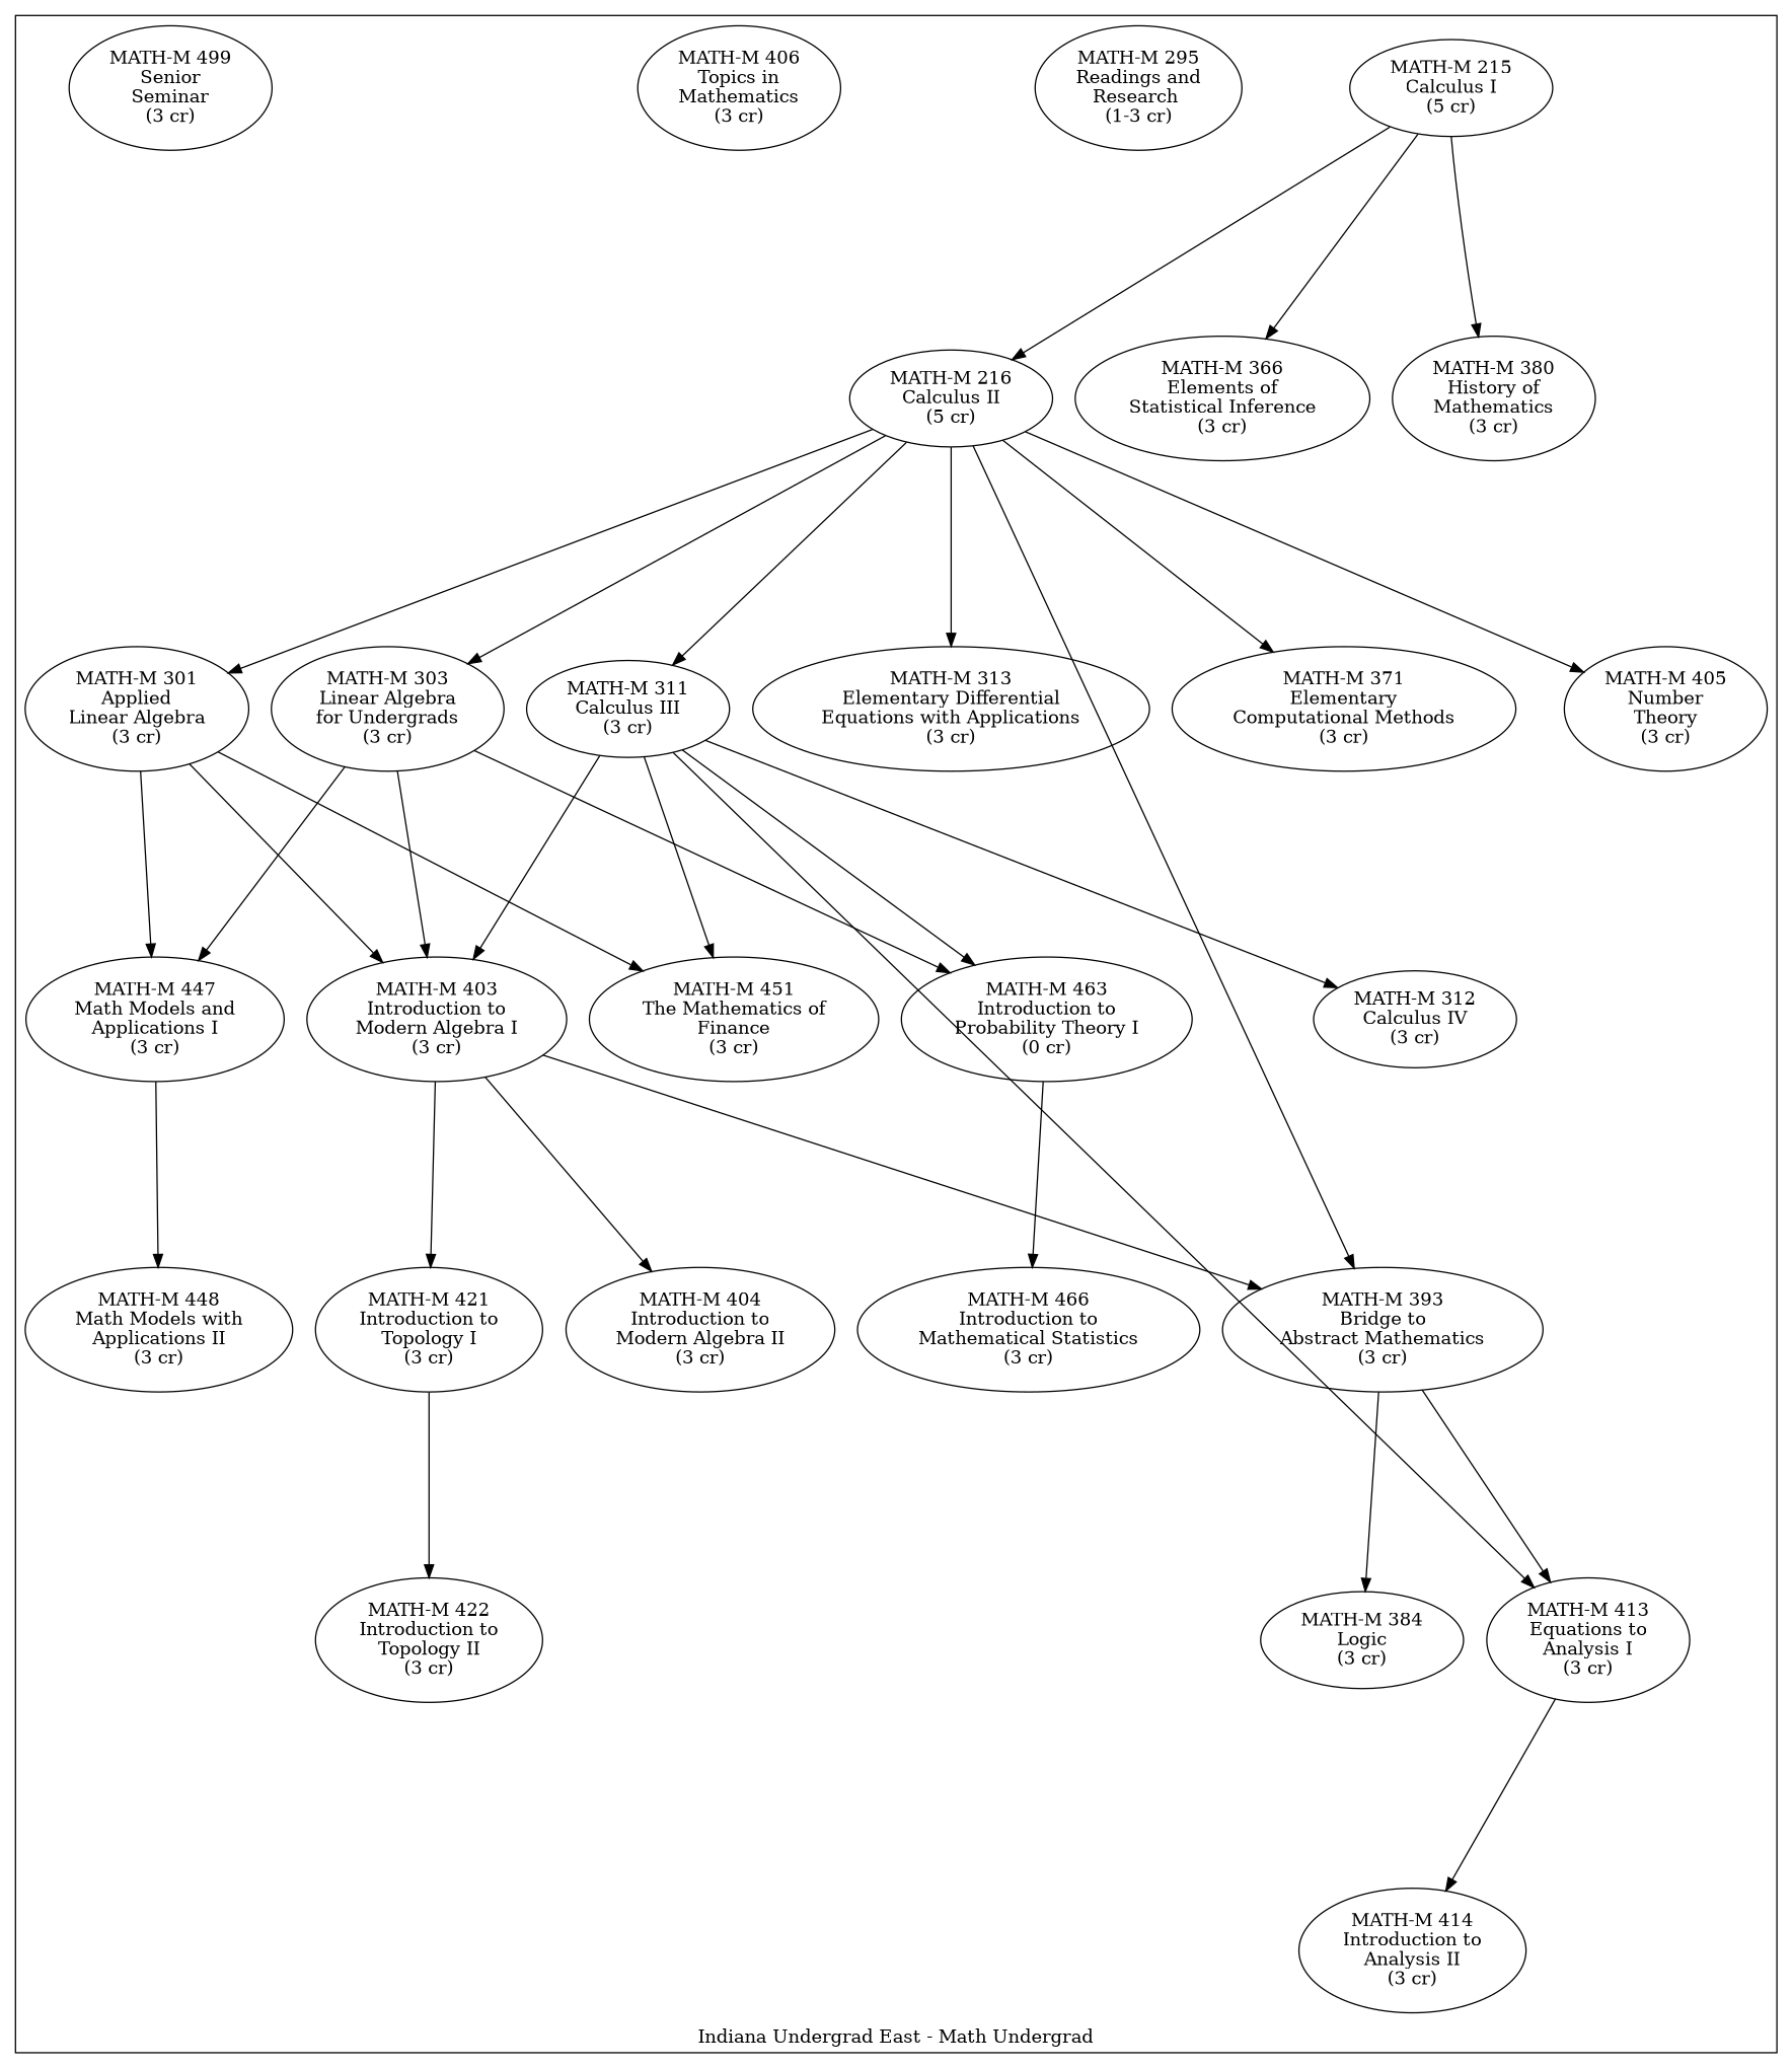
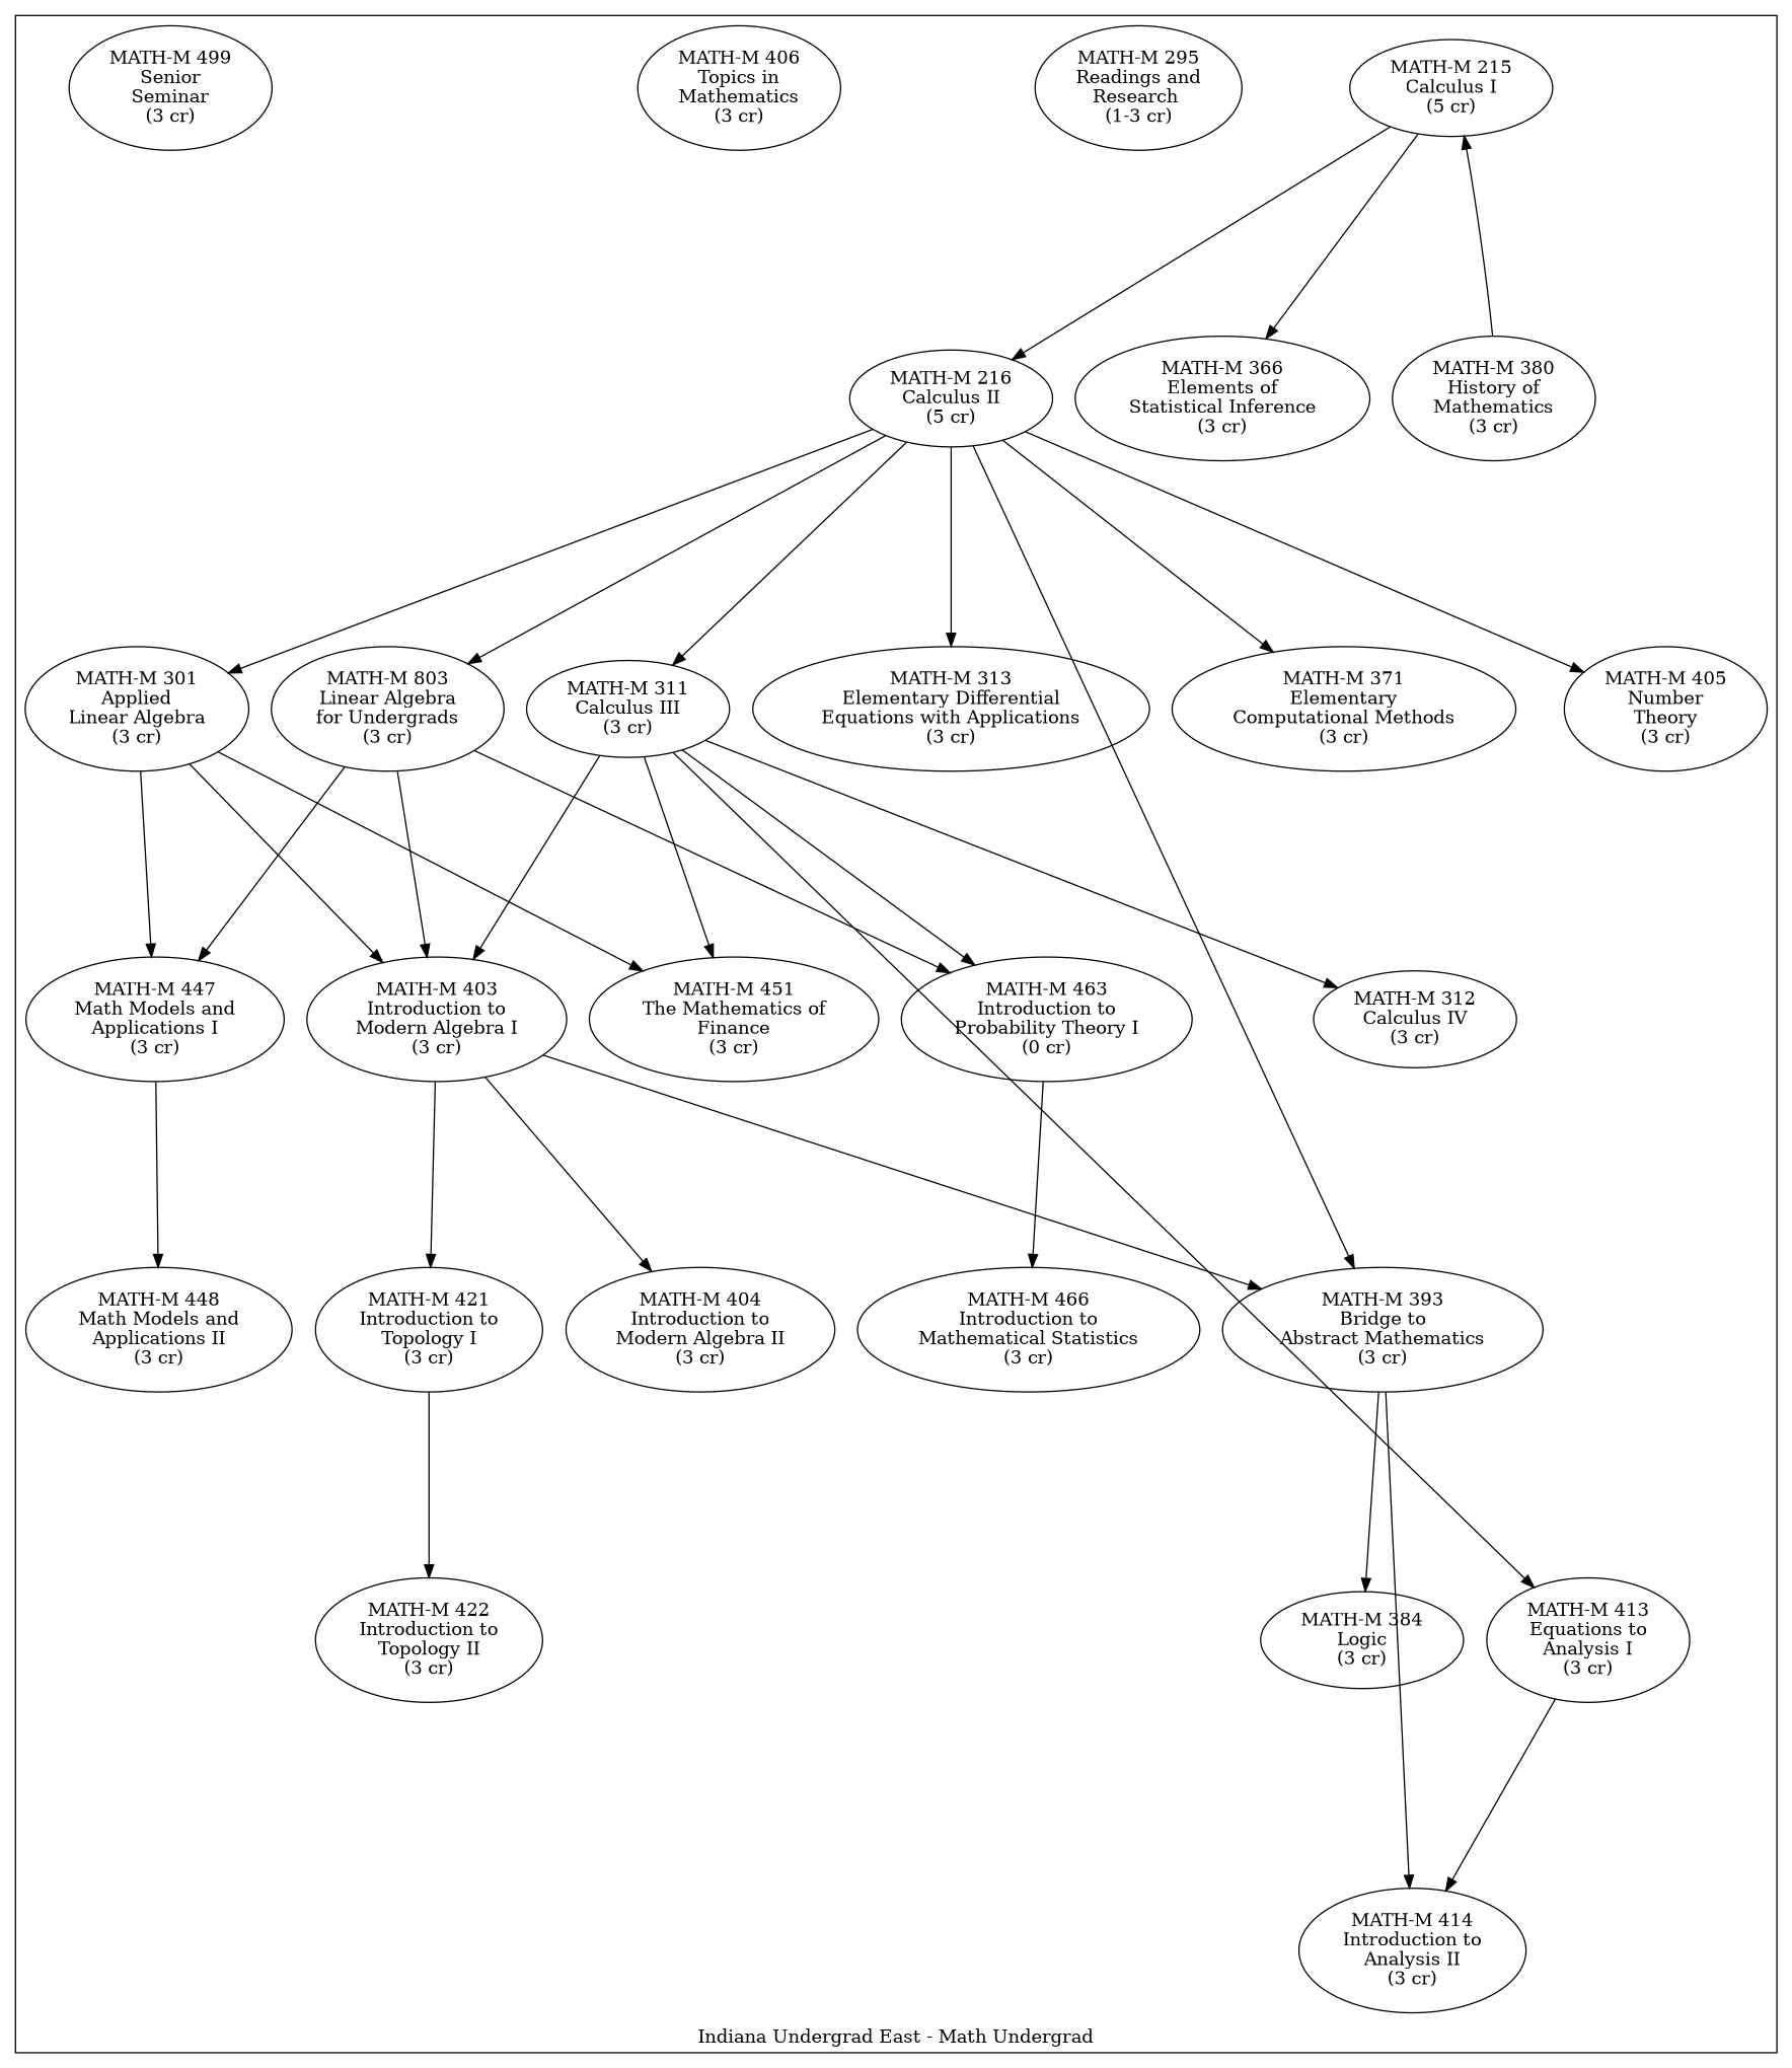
  digraph {
    rankdir=TB
    ranksep=2
    splines=FALSE
    n1 [label="MATH-M 215\nCalculus I\n(5 cr)"]
    n2 [label="MATH-M 216\nCalculus II\n(5 cr)"]
    n3 [label="MATH-M 295\nReadings and\nResearch \n(1-3 cr)"]
    n4 [label="MATH-M 301\nApplied\nLinear Algebra\n(3 cr)"]
-   n5 [label="MATH-M 303\nLinear Algebra\nfor Undergrads\n(3 cr)"]
+   n5 [label="MATH-M 803\nLinear Algebra\nfor Undergrads\n(3 cr)"]
    n6 [label="MATH-M 311\nCalculus III\n(3 cr)"]
    n7 [label="MATH-M 312\nCalculus IV\n(3 cr)"]
    n8 [label="MATH-M 313\nElementary Differential\nEquations with Applications\n(3 cr)"]
    n9 [label="MATH-M 366\nElements of\nStatistical Inference\n(3 cr)"]
    n10 [label="MATH-M 371\nElementary\nComputational Methods\n(3 cr)"]
    n11 [label="MATH-M 380\nHistory of\nMathematics\n(3 cr)"]
    n12 [label="MATH-M 384\nLogic\n(3 cr)"]
    n13 [label="MATH-M 393\nBridge to\nAbstract Mathematics\n(3 cr)"]
    n14 [label="MATH-M 403\nIntroduction to\nModern Algebra I\n(3 cr)"]
    n15 [label="MATH-M 404\nIntroduction to\nModern Algebra II\n(3 cr)"]
    n16 [label="MATH-M 405\nNumber\nTheory\n(3 cr)"]
    n17 [label="MATH-M 406\nTopics in\nMathematics\n(3 cr)"]
    n18 [label="MATH-M 413\nEquations to\nAnalysis I\n(3 cr)"]
    n19 [label="MATH-M 414\nIntroduction to\nAnalysis II\n(3 cr)"]
    n20 [label="MATH-M 421\nIntroduction to\nTopology I\n(3 cr)"]
    n21 [label="MATH-M 422\nIntroduction to\nTopology II\n(3 cr)"]
    n22 [label="MATH-M 447\nMath Models and\nApplications I\n(3 cr)"]
-   n23 [label="MATH-M 448\nMath Models with\nApplications II\n(3 cr)"]
+   n23 [label="MATH-M 448\nMath Models and\nApplications II\n(3 cr)"]
    n24 [label="MATH-M 451\nThe Mathematics of\nFinance\n(3 cr)"]
    n25 [label="MATH-M 463\nIntroduction to\nProbability Theory I\n(0 cr)"]
    n26 [label="MATH-M 466\nIntroduction to\nMathematical Statistics\n(3 cr)"]
    n27 [label="MATH-M 499\nSenior\nSeminar\n(3 cr)"]
    subgraph cluster_1 {
      label="Indiana Undergrad East - Math Undergrad"
      labelloc=bottom
      n1
      n2
      n3
      n4
      n5
      n6
      n7
      n8
      n9
      n10
      n11
      n12
      n13
      n14
      n15
      n16
      n17
      n18
      n19
      n20
      n21
      n22
      n23
      n24
      n25
      n26
      n27
    }
    n1 -> n2
    n1 -> n9
-   n1 -> n11
+   n11 -> n1
    n2 -> n4
    n2 -> n5
    n2 -> n6
    n2 -> n8
    n2 -> n10
    n2 -> n13
    n2 -> n16
    n4 -> n14
    n4 -> n22
    n4 -> n24
    n5 -> n14
    n5 -> n22
    n5 -> n25
    n6 -> n7
    n6 -> n14
    n6 -> n18
    n6 -> n24
    n6 -> n25
    n13 -> n12
-   n13 -> n18
+   n13 -> n19
    n14 -> n13
    n14 -> n15
    n14 -> n20
    n18 -> n19
    n20 -> n21
    n22 -> n23
    n25 -> n26
  }
